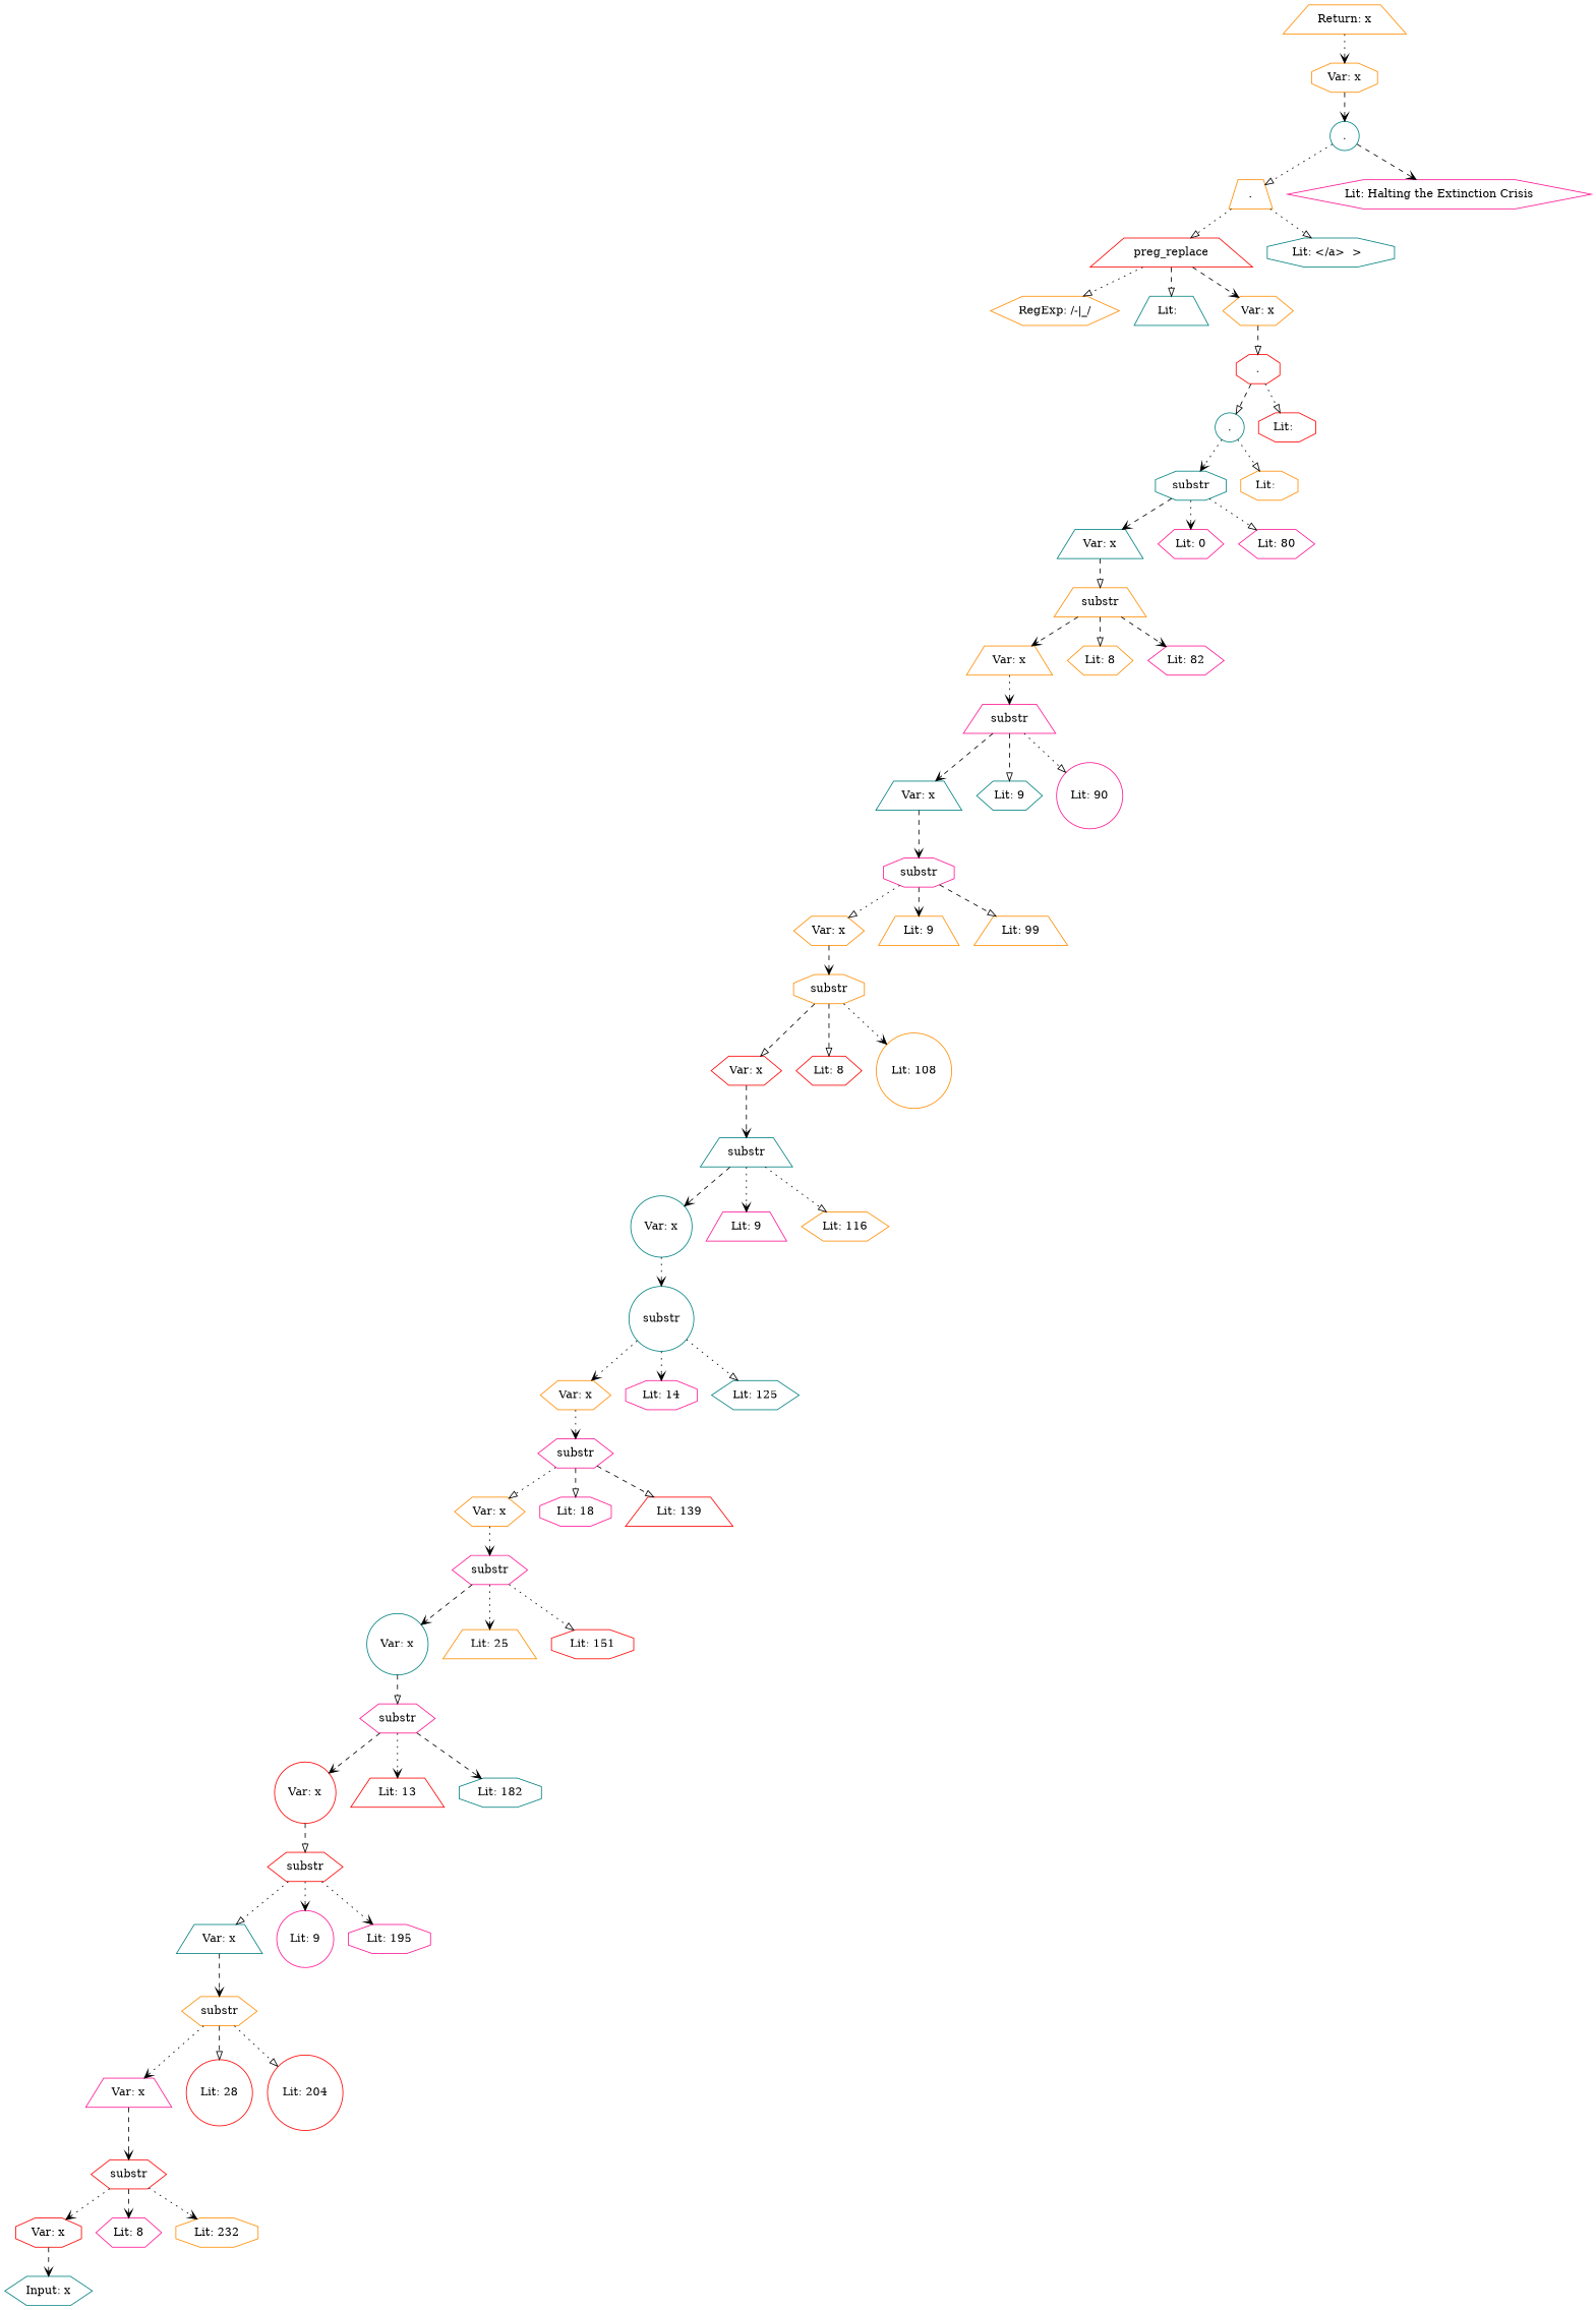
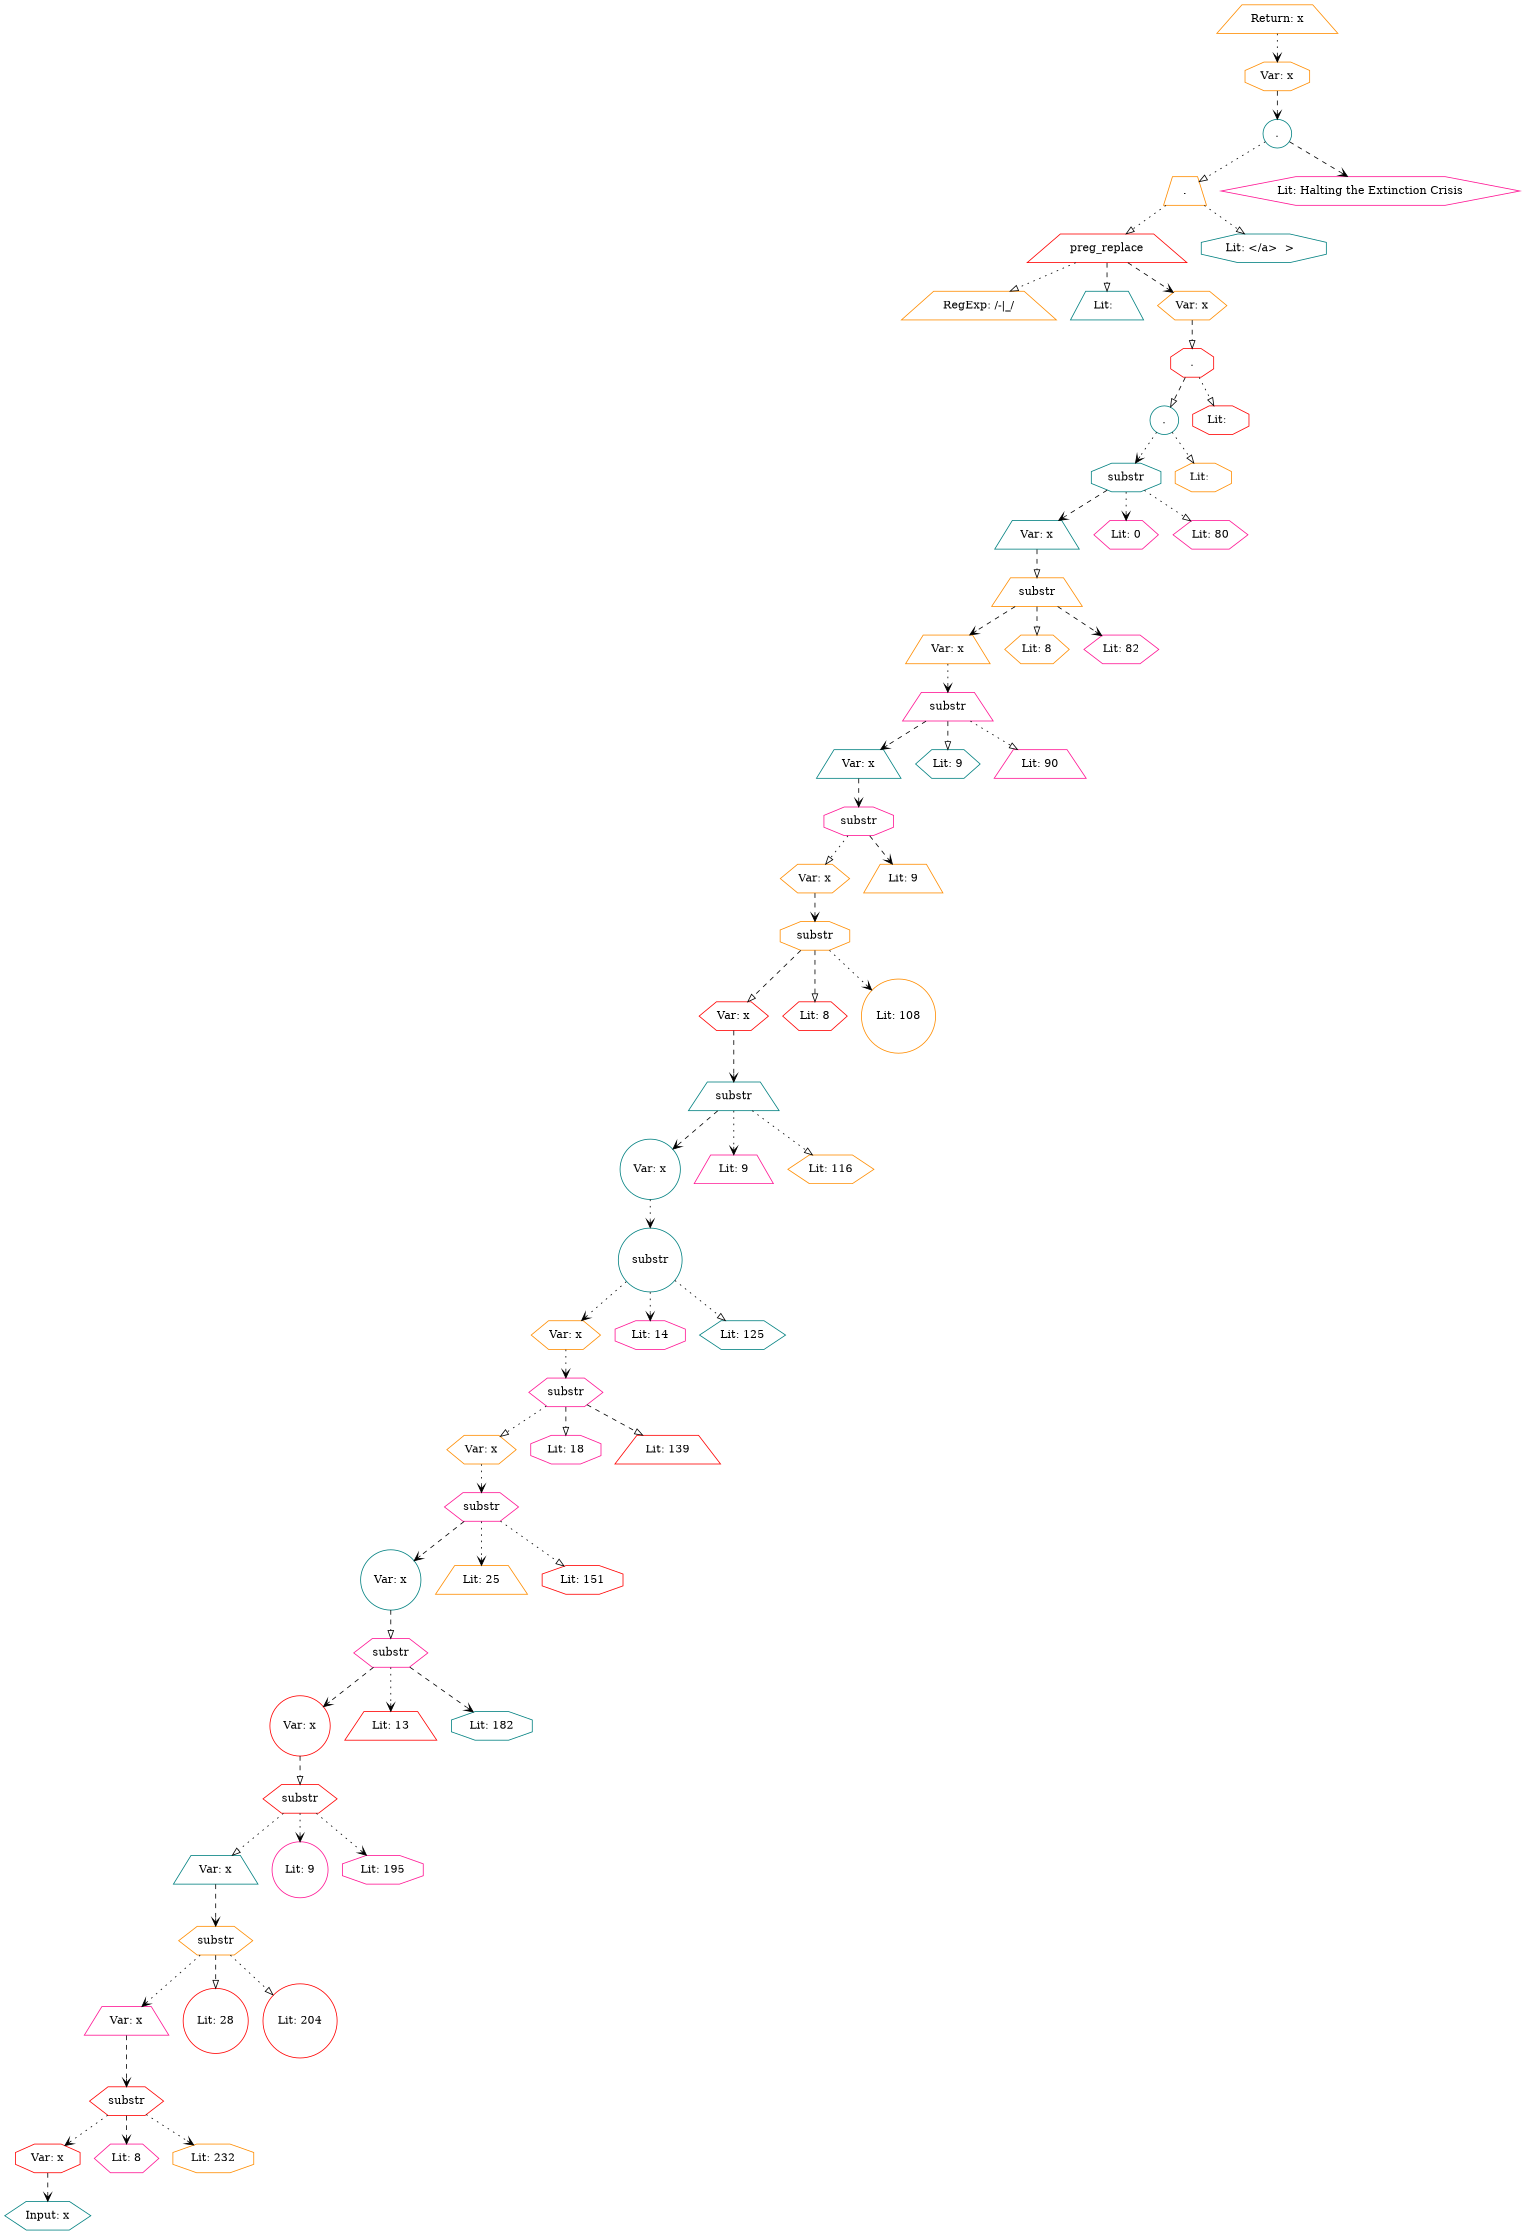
  digraph {
    node [color=darkorange shape=hexagon]
    edge [arrowhead=vee style=dotted]
    n1 [color=teal label="Input: x"]
    n2 [color=red label=substr]
    n3 [color=red label="Var: x" shape=octagon]
    n4 [color=deeppink label="Lit: 8"]
    n5 [label="Lit: 232" shape=octagon]
    n6 [label=substr]
    n7 [color=deeppink label="Var: x" shape=trapezium]
    n8 [color=red label="Lit: 28" shape=circle]
    n9 [color=red label="Lit: 204" shape=circle]
    n10 [color=red label=substr]
    n11 [color=teal label="Var: x" shape=trapezium]
    n12 [color=deeppink label="Lit: 9" shape=circle]
    n13 [color=deeppink label="Lit: 195" shape=octagon]
    n14 [color=deeppink label=substr]
    n15 [color=red label="Var: x" shape=circle]
    n16 [color=red label="Lit: 13" shape=trapezium]
    n17 [color=teal label="Lit: 182" shape=octagon]
    n18 [color=deeppink label=substr]
    n19 [color=teal label="Var: x" shape=circle]
    n20 [label="Lit: 25" shape=trapezium]
    n21 [color=red label="Lit: 151" shape=octagon]
    n22 [color=deeppink label=substr]
    n23 [label="Var: x"]
    n24 [color=deeppink label="Lit: 18" shape=octagon]
    n25 [color=red label="Lit: 139" shape=trapezium]
    n26 [color=teal label=substr shape=circle]
    n27 [label="Var: x"]
    n28 [color=deeppink label="Lit: 14" shape=octagon]
    n29 [color=teal label="Lit: 125"]
    n30 [color=teal label=substr shape=trapezium]
    n31 [color=teal label="Var: x" shape=circle]
    n32 [color=deeppink label="Lit: 9" shape=trapezium]
    n33 [label="Lit: 116"]
    n34 [label=substr shape=octagon]
    n35 [color=red label="Var: x"]
    n36 [color=red label="Lit: 8"]
    n37 [label="Lit: 108" shape=circle]
    n38 [color=deeppink label=substr shape=octagon]
    n39 [label="Var: x"]
    n40 [label="Lit: 9" shape=trapezium]
-   n41 [label="Lit: 99" shape=trapezium]
    n42 [color=deeppink label=substr shape=trapezium]
    n43 [color=teal label="Var: x" shape=trapezium]
    n44 [color=teal label="Lit: 9"]
-   n45 [color=deeppink label="Lit: 90" shape=circle]
+   n45 [color=deeppink label="Lit: 90" shape=trapezium]
    n46 [label=substr shape=trapezium]
    n47 [label="Var: x" shape=trapezium]
    n48 [label="Lit: 8"]
    n49 [color=deeppink label="Lit: 82"]
    n50 [color=teal label=substr shape=octagon]
    n51 [color=teal label="Var: x" shape=trapezium]
    n52 [color=deeppink label="Lit: 0"]
    n53 [color=deeppink label="Lit: 80"]
    n54 [color=teal label="." shape=circle]
    n55 [label="Lit:  " shape=octagon]
    n56 [color=red label="." shape=octagon]
    n57 [color=red label="Lit:  " shape=octagon]
    n58 [color=red label=preg_replace shape=trapezium]
-   n59 [label="RegExp: /-|_/"]
+   n59 [label="RegExp: /-|_/" shape=trapezium]
    n60 [color=teal label="Lit:  " shape=trapezium]
    n61 [label="Var: x"]
    n62 [label="." shape=trapezium]
    n63 [color=teal label="Lit: </a> &nbsp;>&nbsp; " shape=octagon]
    n64 [color=teal label="." shape=circle]
    n65 [color=deeppink label="Lit: Halting the Extinction Crisis"]
    n66 [label="Var: x" shape=octagon]
    n67 [label="Return: x" shape=trapezium]
    n2 -> n3
    n2 -> n4 [style=dashed]
    n2 -> n5
    n3 -> n1 [style=dashed]
    n6 -> n7
    n6 -> n8 [arrowhead=onormal style=dashed]
    n6 -> n9 [arrowhead=onormal]
    n7 -> n2 [style=dashed]
    n10 -> n11 [arrowhead=onormal]
    n10 -> n12
    n10 -> n13
    n11 -> n6 [style=dashed]
    n14 -> n15 [style=dashed]
    n14 -> n16
    n14 -> n17 [style=dashed]
    n15 -> n10 [arrowhead=onormal style=dashed]
    n18 -> n19 [style=dashed]
    n18 -> n20
    n18 -> n21 [arrowhead=onormal]
    n19 -> n14 [arrowhead=onormal style=dashed]
    n22 -> n23 [arrowhead=onormal]
    n22 -> n24 [arrowhead=onormal style=dashed]
    n22 -> n25 [arrowhead=onormal style=dashed]
    n23 -> n18
    n26 -> n27
    n26 -> n28
    n26 -> n29 [arrowhead=onormal]
    n27 -> n22
    n30 -> n31 [style=dashed]
    n30 -> n32
    n30 -> n33 [arrowhead=onormal]
    n31 -> n26
    n34 -> n35 [arrowhead=onormal style=dashed]
    n34 -> n36 [arrowhead=onormal style=dashed]
    n34 -> n37
    n35 -> n30 [style=dashed]
    n38 -> n39 [arrowhead=onormal]
    n38 -> n40 [style=dashed]
-   n38 -> n41 [arrowhead=onormal style=dashed]
    n39 -> n34 [style=dashed]
    n42 -> n43 [style=dashed]
    n42 -> n44 [arrowhead=onormal style=dashed]
    n42 -> n45 [arrowhead=onormal]
    n43 -> n38 [style=dashed]
    n46 -> n47 [style=dashed]
    n46 -> n48 [arrowhead=onormal style=dashed]
    n46 -> n49 [style=dashed]
    n47 -> n42
    n50 -> n51 [style=dashed]
    n50 -> n52
    n50 -> n53 [arrowhead=onormal]
    n51 -> n46 [arrowhead=onormal style=dashed]
    n54 -> n50
    n54 -> n55 [arrowhead=onormal]
    n56 -> n54 [arrowhead=onormal style=dashed]
    n56 -> n57 [arrowhead=onormal]
    n58 -> n59 [arrowhead=onormal]
    n58 -> n60 [arrowhead=onormal style=dashed]
    n58 -> n61 [style=dashed]
    n61 -> n56 [arrowhead=onormal style=dashed]
    n62 -> n58 [arrowhead=onormal]
    n62 -> n63 [arrowhead=onormal]
    n64 -> n62 [arrowhead=onormal]
    n64 -> n65 [style=dashed]
    n66 -> n64 [style=dashed]
    n67 -> n66
  }
